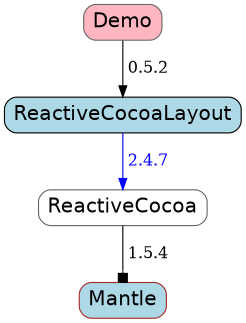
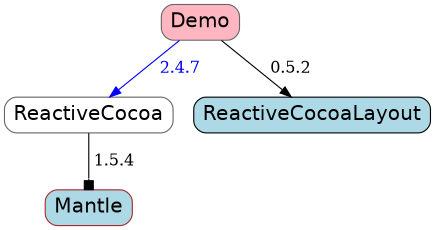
  digraph {
    node [color=gray40 fillcolor=lightblue fontcolor=black fontname=Helvetica fontsize=18 shape=box style="rounded,filled"]
    edge [arrowhead=normal color=black]
    Demo [fillcolor=lightpink height=0.45]
    ReactiveCocoa [fillcolor=white height=0.45]
    ReactiveCocoaLayout [color=black height=0.45]
    Mantle [color=brown height=0.45]
-   ReactiveCocoaLayout -> ReactiveCocoa [color=blue fontcolor=blue label=" 2.4.7 "]
+   Demo -> ReactiveCocoa [color=blue fontcolor=blue label=" 2.4.7 "]
    Demo -> ReactiveCocoaLayout [label=" 0.5.2 "]
    ReactiveCocoa -> Mantle [arrowhead=box label=" 1.5.4 "]
  }
